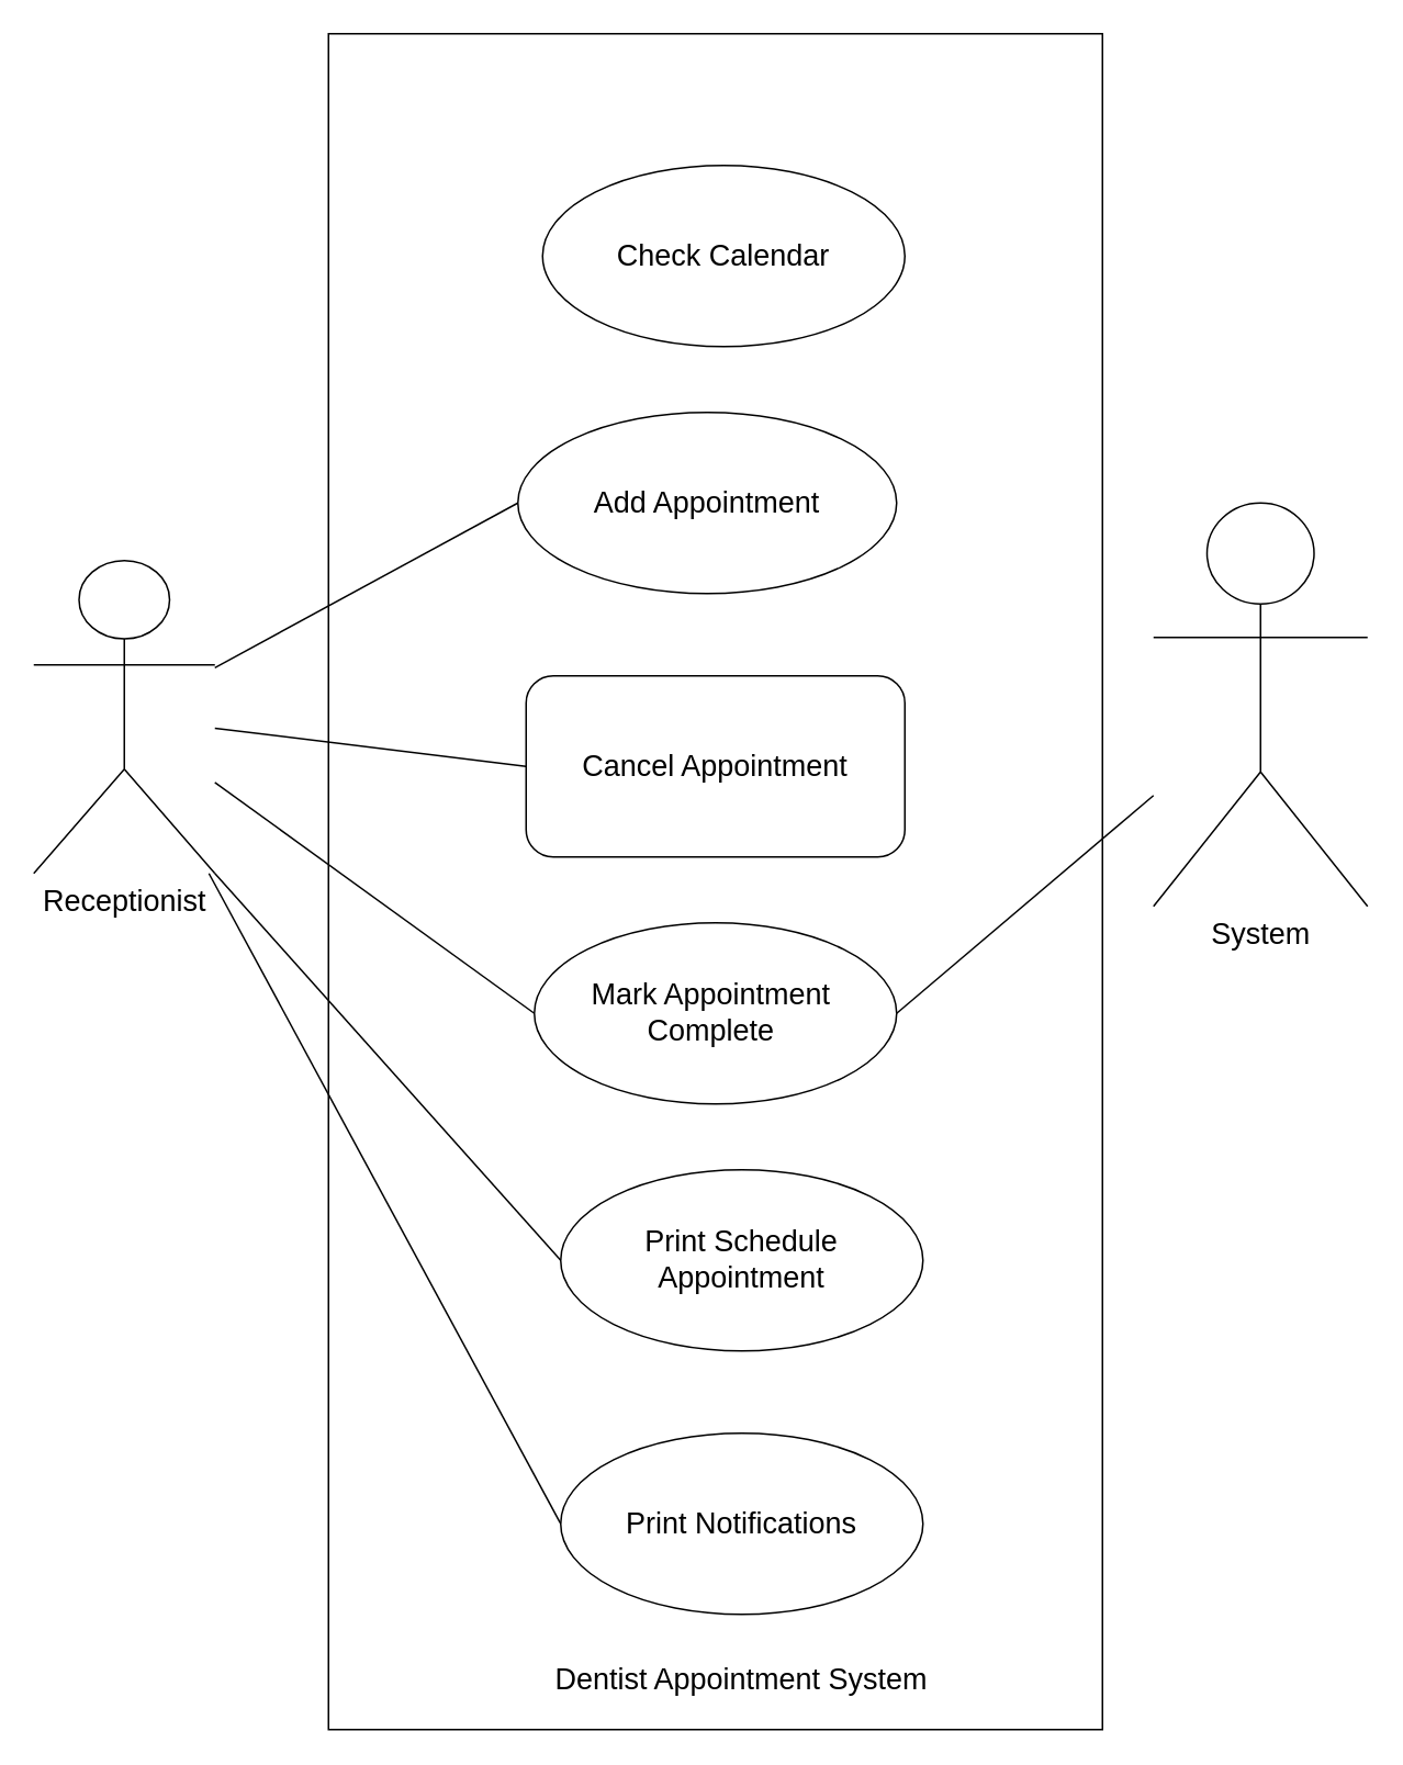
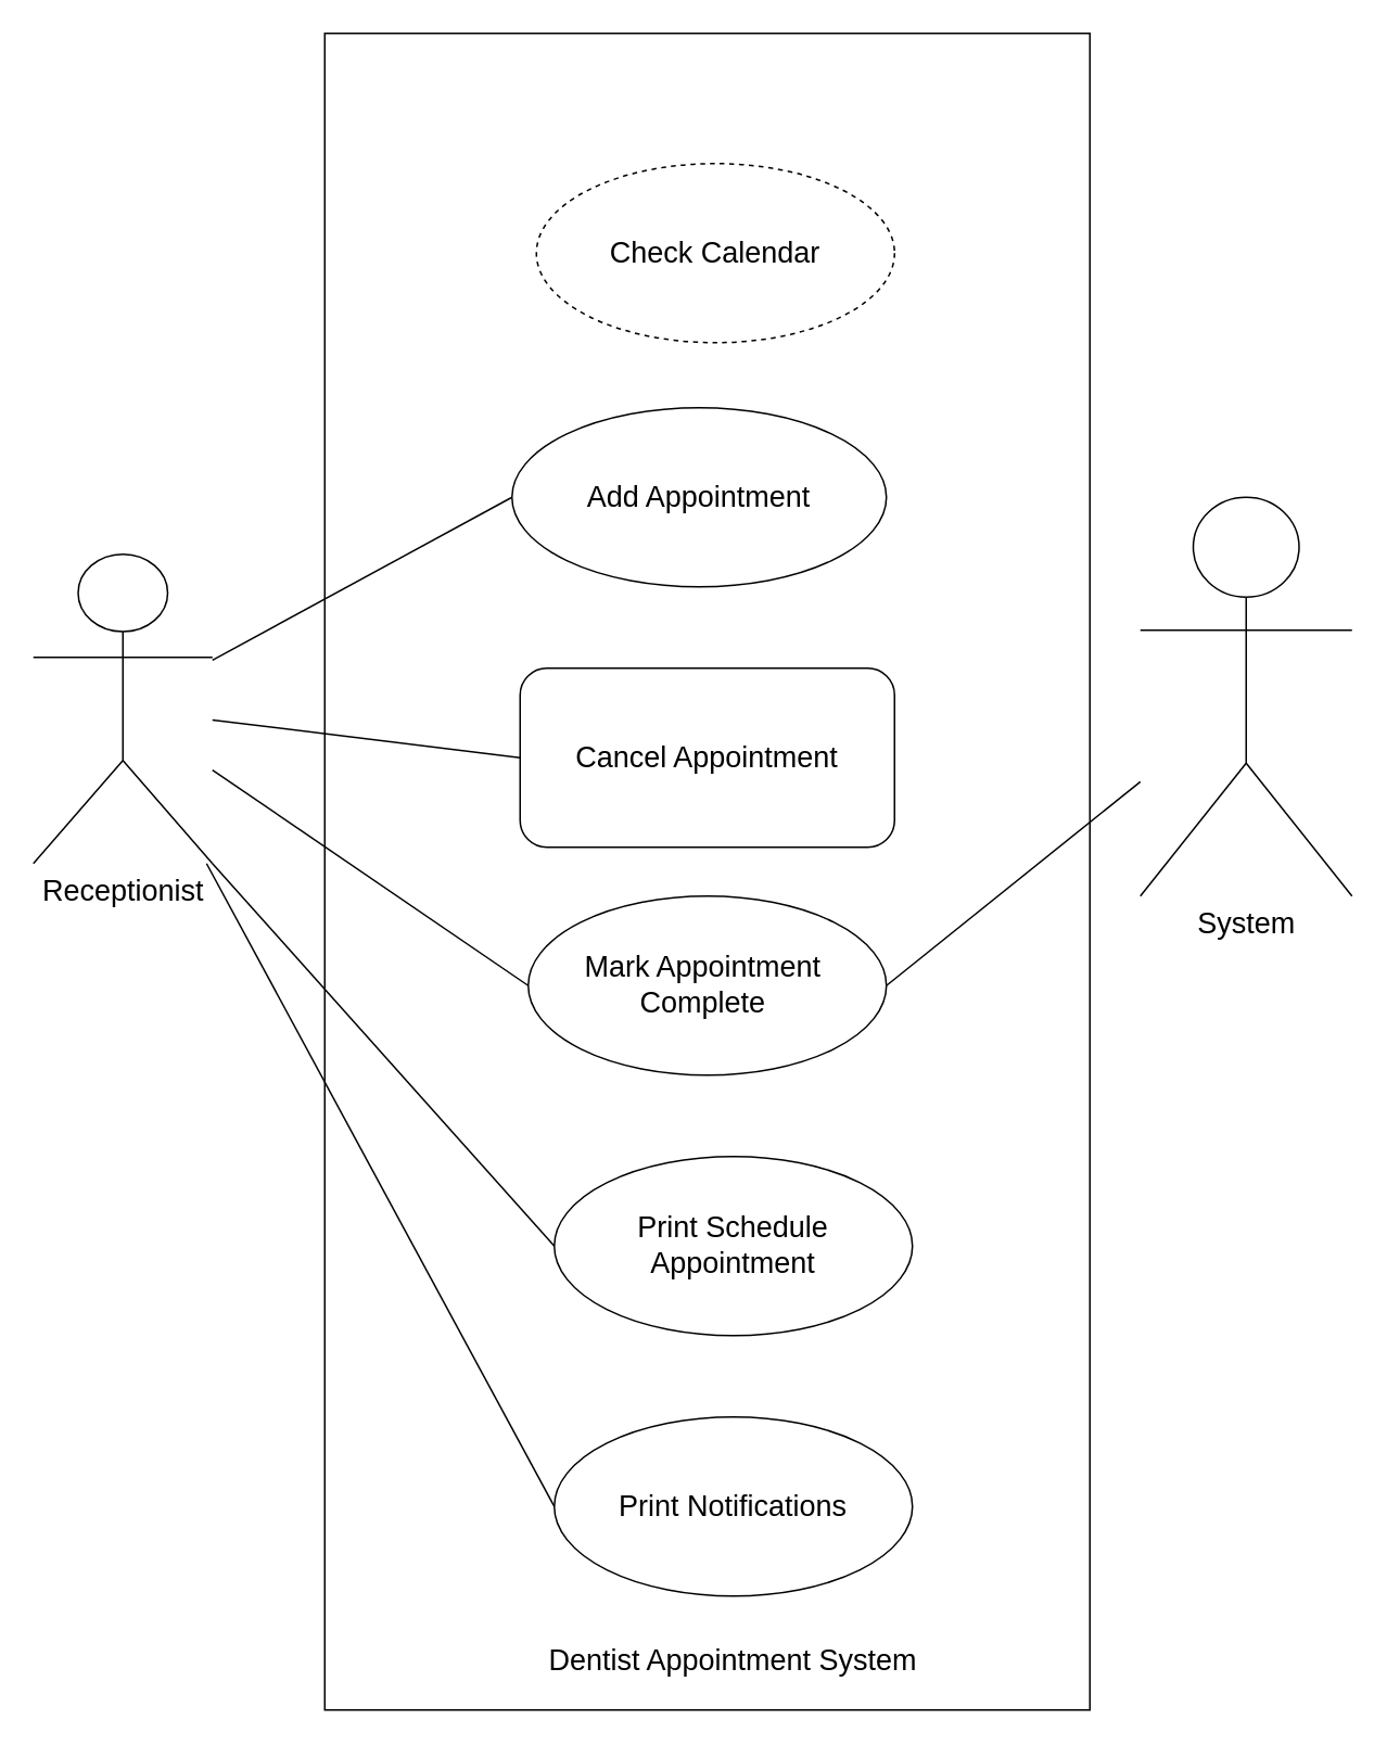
  <mxCell id="0" />
  <mxCell id="1" parent="0" />
  <mxCell id="2" value="" style="rounded=0;whiteSpace=wrap;html=1;shadow=0;" vertex="1" parent="1"><mxGeometry x="199" y="20" width="470" height="1030" as="geometry" /></mxCell>
- <mxCell id="3" value="&lt;font style=&quot;font-size: 18px;&quot;&gt;Check Calendar&lt;/font&gt;" style="ellipse;whiteSpace=wrap;html=1;" parent="1" vertex="1"><mxGeometry x="329" y="100" width="220" height="110" as="geometry" /></mxCell>
+ <mxCell id="3" value="&lt;font style=&quot;font-size: 18px;&quot;&gt;Check Calendar&lt;/font&gt;" style="ellipse;whiteSpace=wrap;html=1;dashed=1;" parent="1" vertex="1"><mxGeometry x="329" y="100" width="220" height="110" as="geometry" /></mxCell>
  <mxCell id="4" value="&lt;font style=&quot;font-size: 18px;&quot;&gt;Add Appointment&lt;/font&gt;" style="ellipse;whiteSpace=wrap;html=1;" parent="1" vertex="1"><mxGeometry x="314" y="250" width="230" height="110" as="geometry" /></mxCell>
- <mxCell id="5" value="&lt;font style=&quot;font-size: 18px;&quot;&gt;Mark Appointment&amp;nbsp;&lt;br&gt;Complete&amp;nbsp;&lt;/font&gt;" style="ellipse;whiteSpace=wrap;html=1;" parent="1" vertex="1"><mxGeometry x="324" y="560" width="220" height="110" as="geometry" /></mxCell>
+ <mxCell id="5" value="&lt;font style=&quot;font-size: 18px;&quot;&gt;Mark Appointment&amp;nbsp;&lt;br&gt;Complete&amp;nbsp;&lt;/font&gt;" style="ellipse;whiteSpace=wrap;html=1;" parent="1" vertex="1"><mxGeometry x="324" y="550" width="220" height="110" as="geometry" /></mxCell>
  <mxCell id="6" value="&lt;font style=&quot;font-size: 18px;&quot;&gt;Cancel Appointment&lt;/font&gt;" style="whiteSpace=wrap;html=1;rounded=1;" parent="1" vertex="1"><mxGeometry x="319" y="410" width="230" height="110" as="geometry" /></mxCell>
  <mxCell id="7" value="&lt;span style=&quot;font-size: 18px;&quot;&gt;Print Schedule Appointment&lt;/span&gt;" style="ellipse;whiteSpace=wrap;html=1;" parent="1" vertex="1"><mxGeometry x="340" y="710" width="220" height="110" as="geometry" /></mxCell>
  <mxCell id="8" value="&lt;span style=&quot;font-size: 18px;&quot;&gt;Print Notifications&lt;/span&gt;" style="ellipse;whiteSpace=wrap;html=1;" parent="1" vertex="1"><mxGeometry x="340" y="870" width="220" height="110" as="geometry" /></mxCell>
  <mxCell id="9" value="&lt;font style=&quot;font-size: 18px;&quot;&gt;Receptionist&lt;/font&gt;" style="shape=umlActor;verticalLabelPosition=bottom;verticalAlign=top;html=1;" parent="1" vertex="1"><mxGeometry y="340" width="110" height="190" as="geometry" x="20" /></mxCell>
  <mxCell id="10" value="" style="endArrow=none;html=1;rounded=0;entryX=0;entryY=0.5;entryDx=0;entryDy=0;" parent="1" source="9" target="6" edge="1"><mxGeometry width="50" height="50" relative="1" as="geometry"><mxPoint x="196" y="490" as="sourcePoint" /><mxPoint x="340" y="280" as="targetPoint" /></mxGeometry></mxCell>
  <mxCell id="11" value="" style="endArrow=none;html=1;rounded=0;exitX=0;exitY=0.5;exitDx=0;exitDy=0;" parent="1" source="8" target="9" edge="1"><mxGeometry width="50" height="50" relative="1" as="geometry"><mxPoint x="130" y="870" as="sourcePoint" /><mxPoint x="274" y="660" as="targetPoint" /></mxGeometry></mxCell>
  <mxCell id="12" value="" style="endArrow=none;html=1;rounded=0;entryX=0;entryY=0.5;entryDx=0;entryDy=0;" parent="1" source="9" target="4" edge="1"><mxGeometry width="50" height="50" relative="1" as="geometry"><mxPoint x="460" y="490" as="sourcePoint" /><mxPoint x="604" y="280" as="targetPoint" /></mxGeometry></mxCell>
  <mxCell id="13" value="" style="endArrow=none;html=1;rounded=0;entryX=0;entryY=0.5;entryDx=0;entryDy=0;exitX=1;exitY=1;exitDx=0;exitDy=0;exitPerimeter=0;" parent="1" source="9" target="7" edge="1"><mxGeometry width="50" height="50" relative="1" as="geometry"><mxPoint x="120" y="720" as="sourcePoint" /><mxPoint x="264" y="510" as="targetPoint" /></mxGeometry></mxCell>
  <mxCell id="14" value="" style="endArrow=none;html=1;rounded=0;entryX=0;entryY=0.5;entryDx=0;entryDy=0;" parent="1" source="9" target="5" edge="1"><mxGeometry width="50" height="50" relative="1" as="geometry"><mxPoint x="210" y="600" as="sourcePoint" /><mxPoint x="354" y="390" as="targetPoint" /></mxGeometry></mxCell>
  <mxCell id="15" value="&lt;font style=&quot;font-size: 18px;&quot;&gt;System&lt;/font&gt;" style="shape=umlActor;verticalLabelPosition=bottom;verticalAlign=top;html=1;outlineConnect=0;" parent="1" vertex="1"><mxGeometry x="700" y="305" width="130" height="245" as="geometry" /></mxCell>
  <mxCell id="16" value="" style="endArrow=none;html=1;rounded=0;exitX=1;exitY=0.5;exitDx=0;exitDy=0;" parent="1" source="5" target="15" edge="1"><mxGeometry width="50" height="50" relative="1" as="geometry"><mxPoint x="600" y="540" as="sourcePoint" /><mxPoint x="650" y="490" as="targetPoint" /></mxGeometry></mxCell>
  <mxCell id="17" value="&lt;font style=&quot;font-size: 18px;&quot;&gt;Dentist Appointment System&lt;/font&gt;" style="text;html=1;strokeColor=none;fillColor=none;align=center;verticalAlign=middle;whiteSpace=wrap;rounded=0;" vertex="1" parent="1"><mxGeometry x="300" y="1000" width="300" height="40" as="geometry" /></mxCell>
